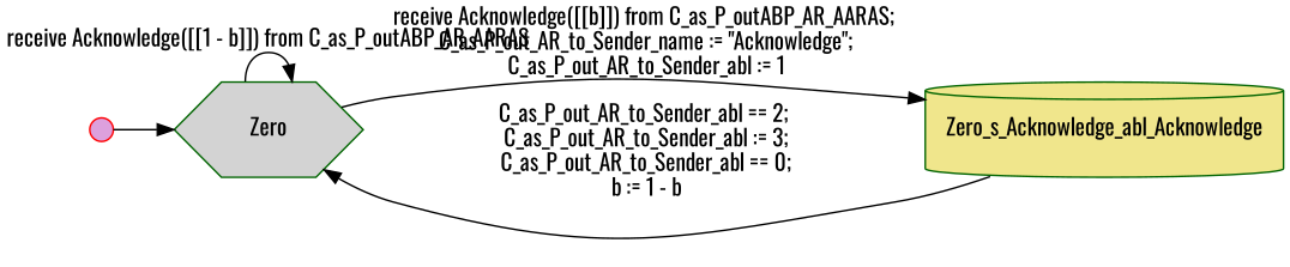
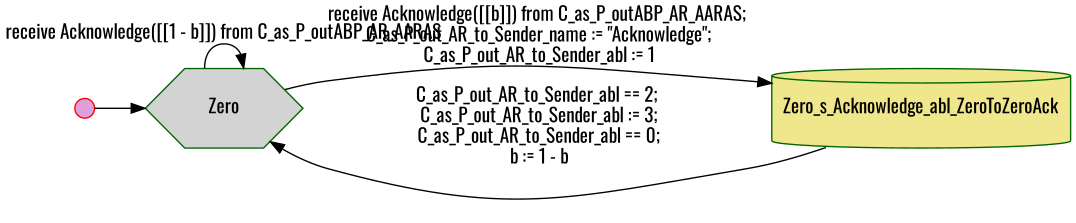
  digraph {
    compound=true
    rank=LR
    rankdir=LR
    fontname=Oswald
    node [style=filled color=darkgreen fontname=Oswald]
    edge [fontname=Oswald]
    Zero_extra [height=0.2 shape=point fillcolor=plum color=red]
    Zero [height=0.8 shape=hexagon width=1.6 fillcolor=lightgrey]
-   Zero_s_Acknowledge_abl_ZeroToZeroAck [height=0.8 shape=cylinder width=1.6 fillcolor=khaki label=Zero_s_Acknowledge_abl_Acknowledge]
+   Zero_s_Acknowledge_abl_ZeroToZeroAck [height=0.8 shape=cylinder width=1.6 fillcolor=khaki]
    Zero_extra -> Zero
    Zero -> Zero [label="receive Acknowledge([[1 - b]]) from C_as_P_outABP_AR_AARAS"]
    Zero -> Zero_s_Acknowledge_abl_ZeroToZeroAck [label="receive Acknowledge([[b]]) from C_as_P_outABP_AR_AARAS;\n C_as_P_out_AR_to_Sender_name := \"Acknowledge\";\n C_as_P_out_AR_to_Sender_abl := 1"]
    Zero_s_Acknowledge_abl_ZeroToZeroAck -> Zero [label="C_as_P_out_AR_to_Sender_abl == 2;\n C_as_P_out_AR_to_Sender_abl := 3;\n C_as_P_out_AR_to_Sender_abl == 0;\n b := 1 - b"]
  }
